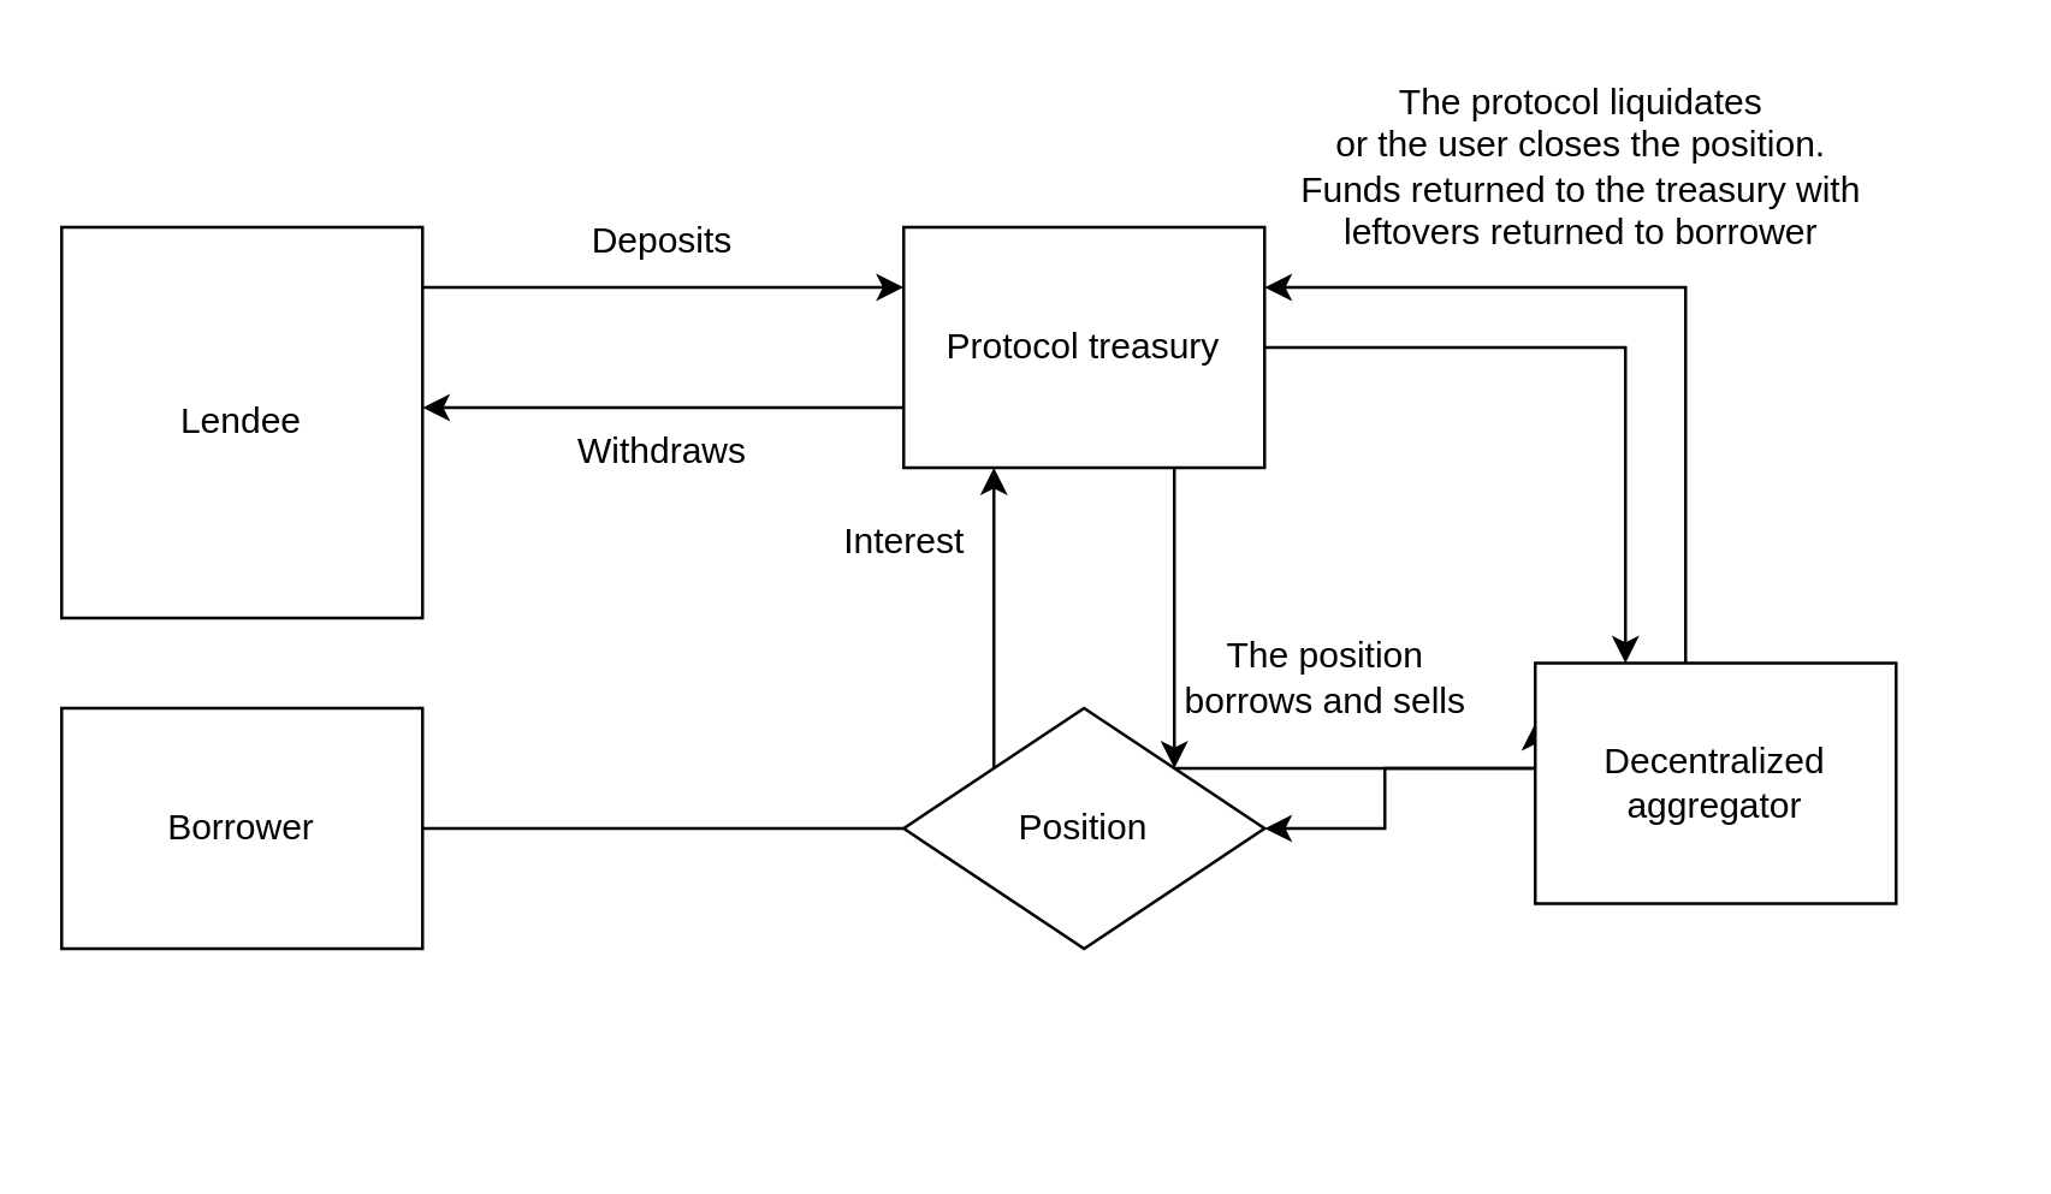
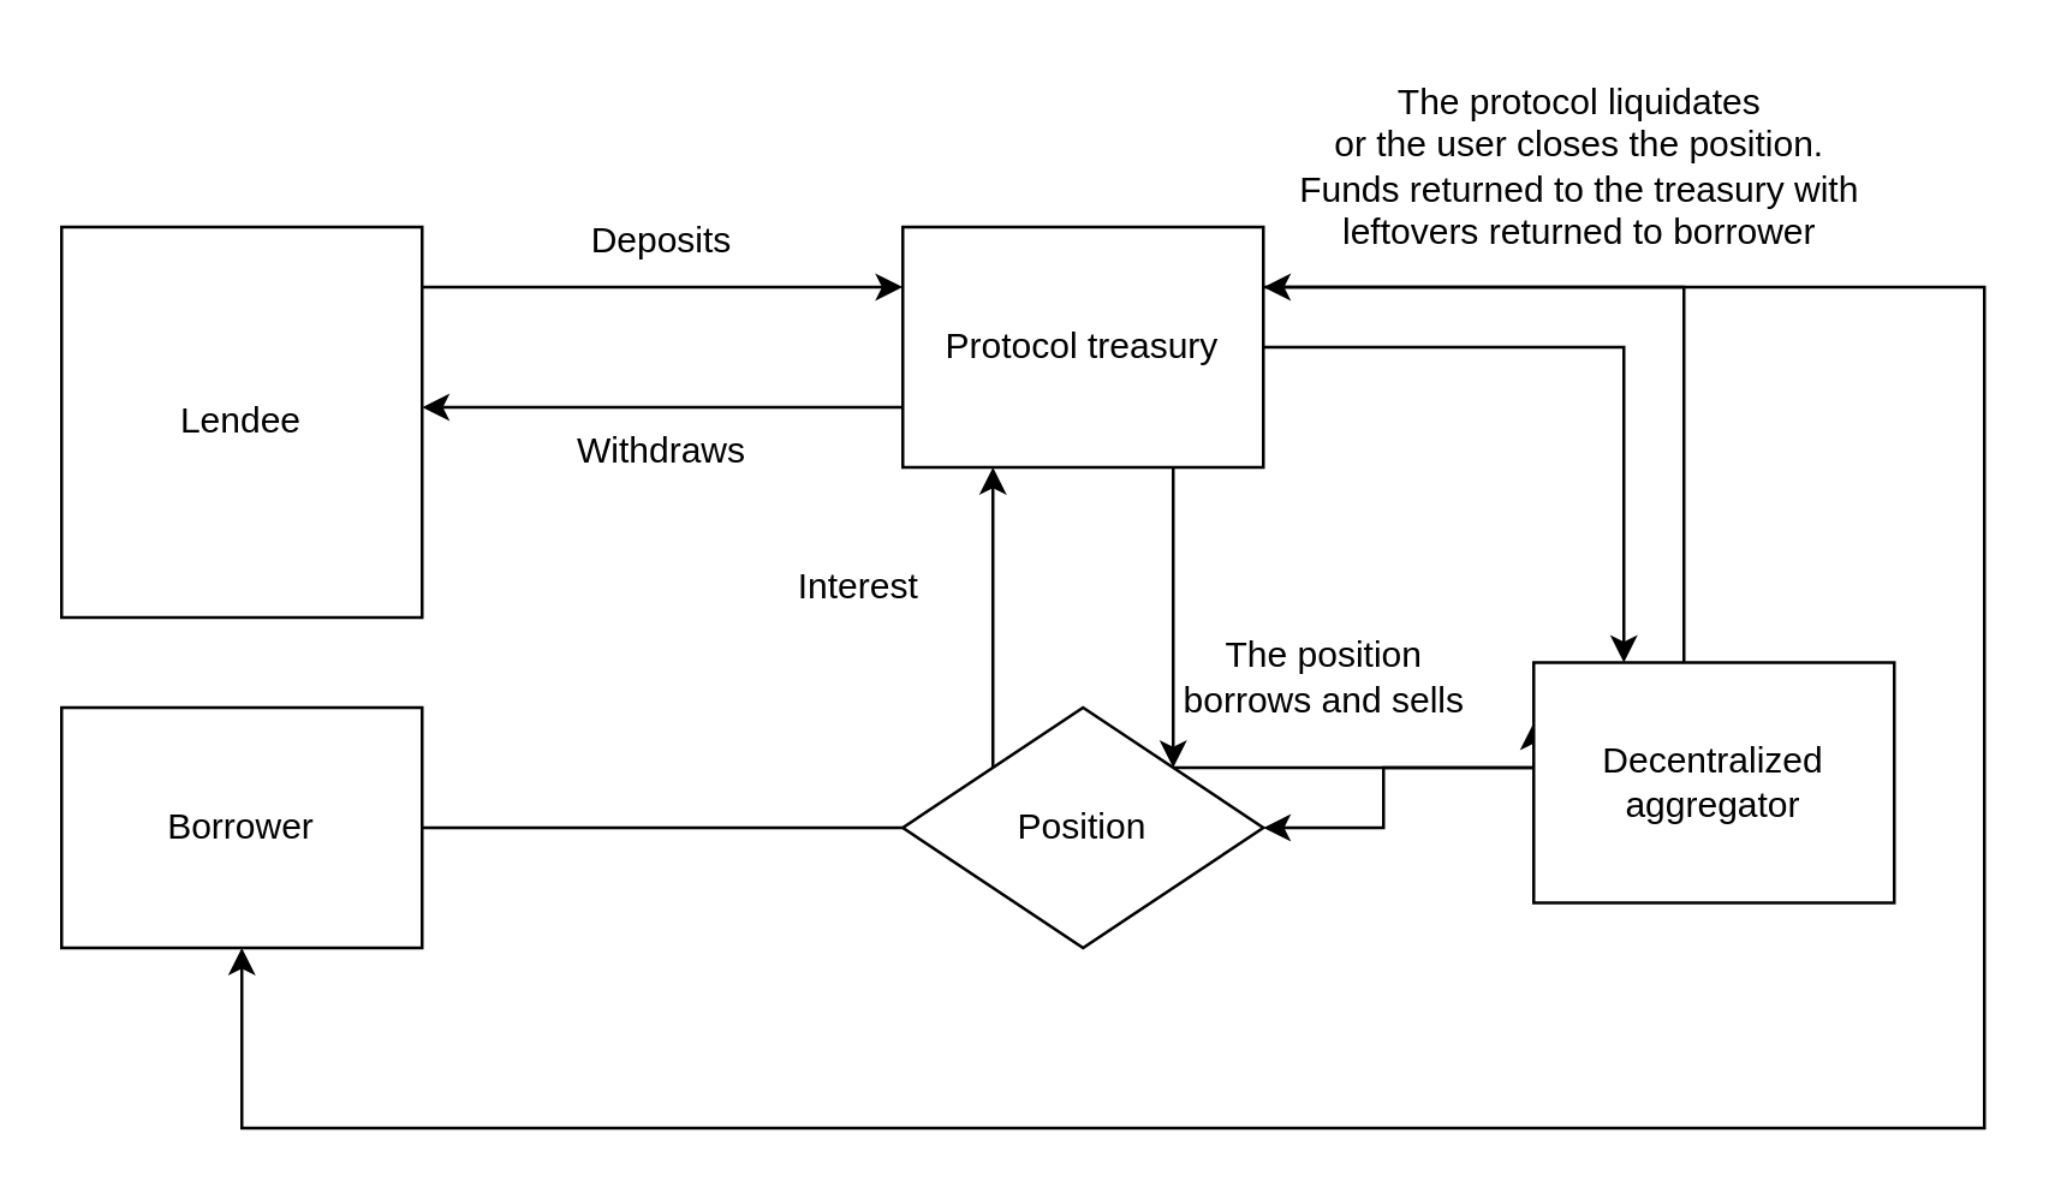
  <mxCell id="0" />
  <mxCell id="1" parent="0" />
  <mxCell id="2" style="edgeStyle=orthogonalEdgeStyle;rounded=0;orthogonalLoop=1;jettySize=auto;html=1;" edge="1" parent="1" source="3" target="8"><mxGeometry relative="1" as="geometry"><Array as="points"><mxPoint x="190" y="95" /><mxPoint x="190" y="95" /></Array></mxGeometry></mxCell>
  <mxCell id="3" value="Lendee" style="rounded=0;whiteSpace=wrap;html=1;" vertex="1" parent="1"><mxGeometry x="20" y="75" width="120" height="130" as="geometry" /></mxCell>
  <mxCell id="4" style="edgeStyle=orthogonalEdgeStyle;rounded=0;orthogonalLoop=1;jettySize=auto;html=1;" edge="1" parent="1" source="8" target="3"><mxGeometry relative="1" as="geometry"><Array as="points"><mxPoint x="190" y="135" /><mxPoint x="190" y="135" /></Array></mxGeometry></mxCell>
  <mxCell id="5" style="edgeStyle=orthogonalEdgeStyle;rounded=0;orthogonalLoop=1;jettySize=auto;html=1;entryX=1;entryY=0;entryDx=0;entryDy=0;" edge="1" parent="1" source="8" target="15"><mxGeometry relative="1" as="geometry"><Array as="points"><mxPoint x="390" y="175" /><mxPoint x="390" y="175" /></Array></mxGeometry></mxCell>
  <mxCell id="6" style="edgeStyle=orthogonalEdgeStyle;rounded=0;orthogonalLoop=1;jettySize=auto;html=1;entryX=0.25;entryY=0;entryDx=0;entryDy=0;" edge="1" parent="1" source="8" target="19"><mxGeometry relative="1" as="geometry" /></mxCell>
+ <mxCell id="7" style="edgeStyle=orthogonalEdgeStyle;rounded=0;orthogonalLoop=1;jettySize=auto;html=1;entryX=0.5;entryY=1;entryDx=0;entryDy=0;" edge="1" parent="1" source="8" target="12"><mxGeometry relative="1" as="geometry"><Array as="points"><mxPoint x="660" y="95" /><mxPoint x="660" y="375" /><mxPoint x="80" y="375" /></Array></mxGeometry></mxCell>
  <mxCell id="8" value="Protocol treasury" style="rounded=0;whiteSpace=wrap;html=1;" vertex="1" parent="1"><mxGeometry x="300" y="75" width="120" height="80" as="geometry" /></mxCell>
  <mxCell id="9" value="Deposits" style="text;html=1;strokeColor=none;fillColor=none;align=center;verticalAlign=middle;whiteSpace=wrap;rounded=0;" vertex="1" parent="1"><mxGeometry x="190" y="65" width="60" height="30" as="geometry" /></mxCell>
  <mxCell id="10" value="Withdraws" style="text;html=1;strokeColor=none;fillColor=none;align=center;verticalAlign=middle;whiteSpace=wrap;rounded=0;" vertex="1" parent="1"><mxGeometry x="190" y="135" width="60" height="30" as="geometry" /></mxCell>
  <mxCell id="11" style="edgeStyle=orthogonalEdgeStyle;rounded=0;orthogonalLoop=1;jettySize=auto;html=1;entryX=0;entryY=0.5;entryDx=0;entryDy=0;endArrow=none;" edge="1" parent="1" source="12" target="15"><mxGeometry relative="1" as="geometry" /></mxCell>
  <mxCell id="12" value="Borrower" style="rounded=0;whiteSpace=wrap;html=1;" vertex="1" parent="1"><mxGeometry x="20" y="235" width="120" height="80" as="geometry" /></mxCell>
  <mxCell id="13" style="edgeStyle=orthogonalEdgeStyle;rounded=0;orthogonalLoop=1;jettySize=auto;html=1;entryX=0.25;entryY=1;entryDx=0;entryDy=0;" edge="1" parent="1" source="15" target="8"><mxGeometry relative="1" as="geometry"><Array as="points"><mxPoint x="330" y="215" /><mxPoint x="330" y="215" /></Array></mxGeometry></mxCell>
  <mxCell id="14" style="edgeStyle=orthogonalEdgeStyle;rounded=0;orthogonalLoop=1;jettySize=auto;html=1;entryX=0;entryY=0.25;entryDx=0;entryDy=0;" edge="1" parent="1" source="15" target="19"><mxGeometry relative="1" as="geometry"><Array as="points"><mxPoint x="470" y="255" /><mxPoint x="470" y="255" /></Array></mxGeometry></mxCell>
  <mxCell id="15" value="Position" style="rhombus;whiteSpace=wrap;html=1;" vertex="1" parent="1"><mxGeometry x="300" y="235" width="120" height="80" as="geometry" /></mxCell>
- <mxCell id="16" value="Interest" style="text;html=1;align=center;verticalAlign=middle;resizable=0;points=[];autosize=1;strokeColor=none;fillColor=none;" vertex="1" parent="1"><mxGeometry x="270" y="165" width="60" height="30" as="geometry" /></mxCell>
+ <mxCell id="16" value="Interest" style="text;html=1;align=center;verticalAlign=middle;resizable=0;points=[];autosize=1;strokeColor=none;fillColor=none;" vertex="1" parent="1"><mxGeometry x="255" y="180" width="60" height="30" as="geometry" /></mxCell>
  <mxCell id="17" value="" style="edgeStyle=orthogonalEdgeStyle;rounded=0;orthogonalLoop=1;jettySize=auto;html=1;" edge="1" parent="1" source="19" target="15"><mxGeometry relative="1" as="geometry"><Array as="points"><mxPoint x="460" y="255" /><mxPoint x="460" y="275" /></Array></mxGeometry></mxCell>
  <mxCell id="18" style="edgeStyle=orthogonalEdgeStyle;rounded=0;orthogonalLoop=1;jettySize=auto;html=1;entryX=1;entryY=0.25;entryDx=0;entryDy=0;" edge="1" parent="1" source="19" target="8"><mxGeometry relative="1" as="geometry"><Array as="points"><mxPoint x="560" y="95" /></Array></mxGeometry></mxCell>
  <mxCell id="19" value="Decentralized&lt;br&gt;aggregator" style="rounded=0;whiteSpace=wrap;html=1;" vertex="1" parent="1"><mxGeometry x="510" y="220" width="120" height="80" as="geometry" /></mxCell>
  <mxCell id="20" value="The position &lt;br&gt;borrows and sells" style="text;html=1;align=center;verticalAlign=middle;resizable=0;points=[];autosize=1;strokeColor=none;fillColor=none;" vertex="1" parent="1"><mxGeometry x="380" y="205" width="120" height="40" as="geometry" /></mxCell>
  <mxCell id="21" value="The protocol liquidates&lt;br&gt;or the user closes the position.&lt;br&gt;Funds returned to the treasury with&lt;br&gt;leftovers returned to borrower" style="text;html=1;align=center;verticalAlign=middle;resizable=0;points=[];autosize=1;strokeColor=none;fillColor=none;" vertex="1" parent="1"><mxGeometry x="420" y="20" width="210" height="70" as="geometry" /></mxCell>
